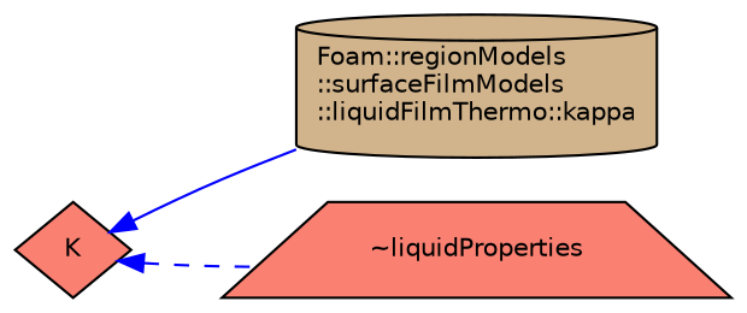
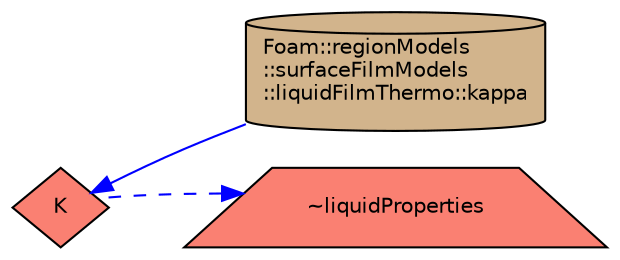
  digraph {
    rankdir=LR
    node [color=black fillcolor=salmon fontname=Helvetica fontsize=10 style=filled]
    edge [color=blue dir=back fontname=Helvetica fontsize=10 labelfontname=Helvetica labelfontsize=10]
    n1 [fontcolor=black height=0.2 label=K shape=diamond width=0.4]
    n2 [height=0.2 label="Foam::regionModels\l::surfaceFilmModels\l::liquidFilmThermo::kappa" shape=cylinder width=0.4 fillcolor=tan]
    n3 [height=0.2 label="~liquidProperties" shape=trapezium width=0.4]
    n1 -> n2 [style=solid]
-   n1 -> n3 [style=dashed]
+   n3 -> n1 [style=dashed]
  }
